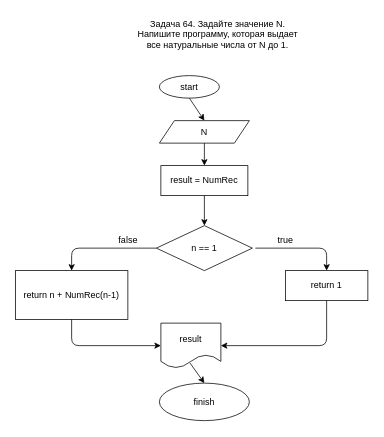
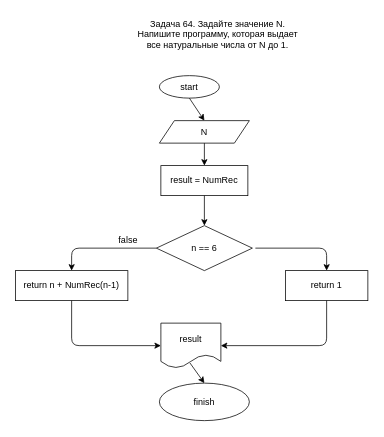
  <mxCell id="0" />
  <mxCell id="1" parent="0" />
  <mxCell id="2" value="Задача 64. Задайте значение N. Напишите программу, которая выдает все натуральные числа от N до 1." style="text;html=1;strokeColor=none;fillColor=none;align=center;verticalAlign=middle;whiteSpace=wrap;rounded=0;" parent="1" vertex="1"><mxGeometry x="180" y="20" width="220" height="50" as="geometry" /></mxCell>
  <mxCell id="3" value="start" style="ellipse;whiteSpace=wrap;html=1;" parent="1" vertex="1"><mxGeometry x="212" y="100" width="80" height="30" as="geometry" /></mxCell>
  <mxCell id="4" value="N" style="shape=parallelogram;perimeter=parallelogramPerimeter;whiteSpace=wrap;html=1;fixedSize=1;" parent="1" vertex="1"><mxGeometry x="212" y="160" width="120" height="30" as="geometry" /></mxCell>
  <mxCell id="5" value="" style="endArrow=classic;html=1;entryX=0.5;entryY=0;entryDx=0;entryDy=0;exitX=0.5;exitY=1;exitDx=0;exitDy=0;" parent="1" source="3" target="4" edge="1"><mxGeometry width="50" height="50" relative="1" as="geometry"><mxPoint x="310" y="140" as="sourcePoint" /><mxPoint x="360" y="90" as="targetPoint" /></mxGeometry></mxCell>
  <mxCell id="6" value="result = NumRec" style="rounded=0;whiteSpace=wrap;html=1;" parent="1" vertex="1"><mxGeometry x="214" y="220" width="116" height="40" as="geometry" /></mxCell>
- <mxCell id="7" value="n == 1" style="rhombus;whiteSpace=wrap;html=1;" parent="1" vertex="1"><mxGeometry x="208" y="300" width="128" height="60" as="geometry" /></mxCell>
+ <mxCell id="7" value="n == 6" style="rhombus;whiteSpace=wrap;html=1;" parent="1" vertex="1"><mxGeometry x="208" y="300" width="128" height="60" as="geometry" /></mxCell>
  <mxCell id="8" value="return 1" style="rounded=0;whiteSpace=wrap;html=1;" parent="1" vertex="1"><mxGeometry x="380" y="360" width="110" height="40" as="geometry" /></mxCell>
- <mxCell id="9" value="return n + NumRec(n-1)" style="rounded=0;whiteSpace=wrap;html=1;" parent="1" vertex="1"><mxGeometry x="20" y="360" width="150" height="65" as="geometry" /></mxCell>
+ <mxCell id="9" value="return n + NumRec(n-1)" style="rounded=0;whiteSpace=wrap;html=1;" parent="1" vertex="1"><mxGeometry x="20" y="360" width="150" height="40" as="geometry" /></mxCell>
  <mxCell id="10" value="result" style="shape=document;whiteSpace=wrap;html=1;boundedLbl=1;" parent="1" vertex="1"><mxGeometry x="214" y="430" width="80" height="60" as="geometry" /></mxCell>
  <mxCell id="11" value="finish" style="ellipse;whiteSpace=wrap;html=1;" parent="1" vertex="1"><mxGeometry x="212" y="510" width="120" height="50" as="geometry" /></mxCell>
  <mxCell id="12" value="" style="endArrow=classic;html=1;entryX=0.5;entryY=0;entryDx=0;entryDy=0;exitX=0.5;exitY=1;exitDx=0;exitDy=0;" parent="1" source="4" target="6" edge="1"><mxGeometry width="50" height="50" relative="1" as="geometry"><mxPoint x="310" y="230" as="sourcePoint" /><mxPoint x="360" y="180" as="targetPoint" /></mxGeometry></mxCell>
  <mxCell id="13" value="" style="endArrow=classic;html=1;entryX=0.5;entryY=0;entryDx=0;entryDy=0;exitX=0.5;exitY=1;exitDx=0;exitDy=0;" parent="1" source="6" target="7" edge="1"><mxGeometry width="50" height="50" relative="1" as="geometry"><mxPoint x="310" y="320" as="sourcePoint" /><mxPoint x="360" y="270" as="targetPoint" /></mxGeometry></mxCell>
  <mxCell id="14" value="" style="endArrow=classic;html=1;entryX=0.5;entryY=0;entryDx=0;entryDy=0;" parent="1" target="8" edge="1"><mxGeometry width="50" height="50" relative="1" as="geometry"><mxPoint x="340" y="330" as="sourcePoint" /><mxPoint x="360" y="270" as="targetPoint" /><Array as="points"><mxPoint x="435" y="330" /></Array></mxGeometry></mxCell>
- <mxCell id="15" value="true" style="text;html=1;align=center;verticalAlign=middle;resizable=0;points=[];autosize=1;strokeColor=none;fillColor=none;" parent="1" vertex="1"><mxGeometry x="360" y="310" width="40" height="20" as="geometry" /></mxCell>
  <mxCell id="16" value="" style="endArrow=classic;html=1;entryX=0.5;entryY=0;entryDx=0;entryDy=0;exitX=0;exitY=0.5;exitDx=0;exitDy=0;" parent="1" source="7" target="9" edge="1"><mxGeometry width="50" height="50" relative="1" as="geometry"><mxPoint x="310" y="320" as="sourcePoint" /><mxPoint x="360" y="270" as="targetPoint" /><Array as="points"><mxPoint x="95" y="330" /></Array></mxGeometry></mxCell>
  <mxCell id="17" value="false" style="text;html=1;align=center;verticalAlign=middle;resizable=0;points=[];autosize=1;strokeColor=none;fillColor=none;" parent="1" vertex="1"><mxGeometry x="150" y="310" width="40" height="20" as="geometry" /></mxCell>
  <mxCell id="18" value="" style="endArrow=classic;html=1;entryX=1;entryY=0.5;entryDx=0;entryDy=0;exitX=0.5;exitY=1;exitDx=0;exitDy=0;" parent="1" source="8" target="10" edge="1"><mxGeometry width="50" height="50" relative="1" as="geometry"><mxPoint x="310" y="410" as="sourcePoint" /><mxPoint x="360" y="360" as="targetPoint" /><Array as="points"><mxPoint x="435" y="460" /></Array></mxGeometry></mxCell>
  <mxCell id="19" value="" style="endArrow=classic;html=1;entryX=0;entryY=0.5;entryDx=0;entryDy=0;exitX=0.5;exitY=1;exitDx=0;exitDy=0;" parent="1" source="9" target="10" edge="1"><mxGeometry width="50" height="50" relative="1" as="geometry"><mxPoint x="310" y="410" as="sourcePoint" /><mxPoint x="360" y="360" as="targetPoint" /><Array as="points"><mxPoint x="95" y="460" /></Array></mxGeometry></mxCell>
  <mxCell id="20" value="" style="endArrow=classic;html=1;entryX=0.5;entryY=0;entryDx=0;entryDy=0;exitX=0.485;exitY=0.886;exitDx=0;exitDy=0;exitPerimeter=0;" parent="1" source="10" target="11" edge="1"><mxGeometry width="50" height="50" relative="1" as="geometry"><mxPoint x="310" y="500" as="sourcePoint" /><mxPoint x="360" y="450" as="targetPoint" /></mxGeometry></mxCell>
